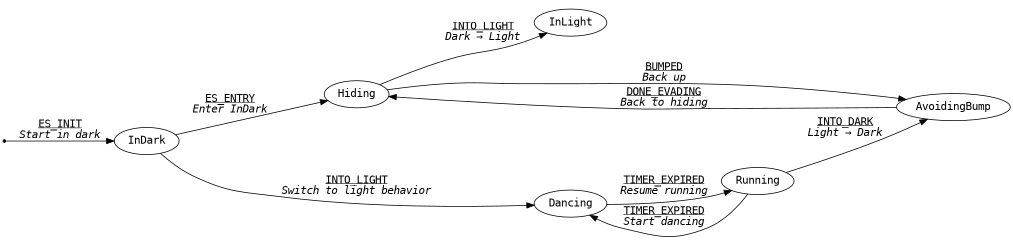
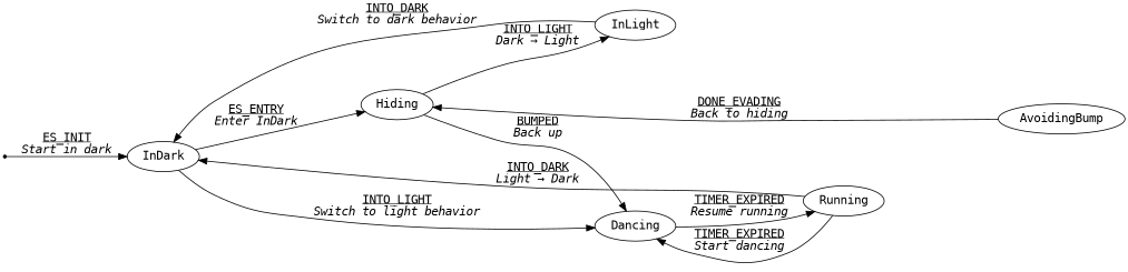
  digraph {
    fontname="DejaVu Sans Mono"
    rankdir=LR
    node [fontname="DejaVu Sans Mono" shape=ellipse]
    edge [fontname="DejaVu Sans Mono"]
    InDark
    Hiding
    Dancing
    InLight
    AvoidingBump
    Running
    init [shape=point]
    InDark -> Hiding [label=<<u>ES_ENTRY</u><br/><i>Enter InDark</i>>]
    InDark -> Dancing [label=<<u>INTO_LIGHT</u><br/><i>Switch to light behavior</i>>]
    Hiding -> InLight [label=<<u>INTO_LIGHT</u><br/><i>Dark → Light</i>>]
-   Hiding -> AvoidingBump [label=<<u>BUMPED</u><br/><i>Back up</i>>]
+   Hiding -> Dancing [label=<<u>BUMPED</u><br/><i>Back up</i>>]
    Dancing -> Running [label=<<u>TIMER_EXPIRED</u><br/><i>Resume running</i>>]
+   InLight -> InDark [label=<<u>INTO_DARK</u><br/><i>Switch to dark behavior</i>>]
    AvoidingBump -> Hiding [label=<<u>DONE_EVADING</u><br/><i>Back to hiding</i>>]
-   Running -> AvoidingBump [label=<<u>INTO_DARK</u><br/><i>Light → Dark</i>>]
+   Running -> InDark [label=<<u>INTO_DARK</u><br/><i>Light → Dark</i>>]
    Running -> Dancing [label=<<u>TIMER_EXPIRED</u><br/><i>Start dancing</i>>]
    init -> InDark [label=<<u>ES_INIT</u><br/><i>Start in dark</i>>]
  }
